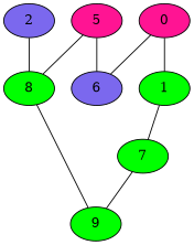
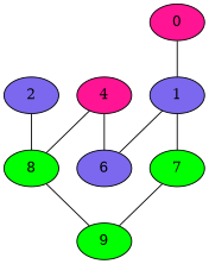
  graph {
    node [fillcolor=Lime style=filled]
    9
    8
    7
    6 [fillcolor=MediumSlateBlue]
-   4 [fillcolor=DeepPink label=5]
+   4 [fillcolor=DeepPink]
    2 [fillcolor=MediumSlateBlue]
-   1
+   1 [fillcolor=MediumSlateBlue]
    0 [fillcolor=DeepPink]
    8 -- 9
    7 -- 9
    4 -- 8
    4 -- 6
    2 -- 8
    1 -- 7
-   0 -- 6
+   1 -- 6
    0 -- 1
  }
